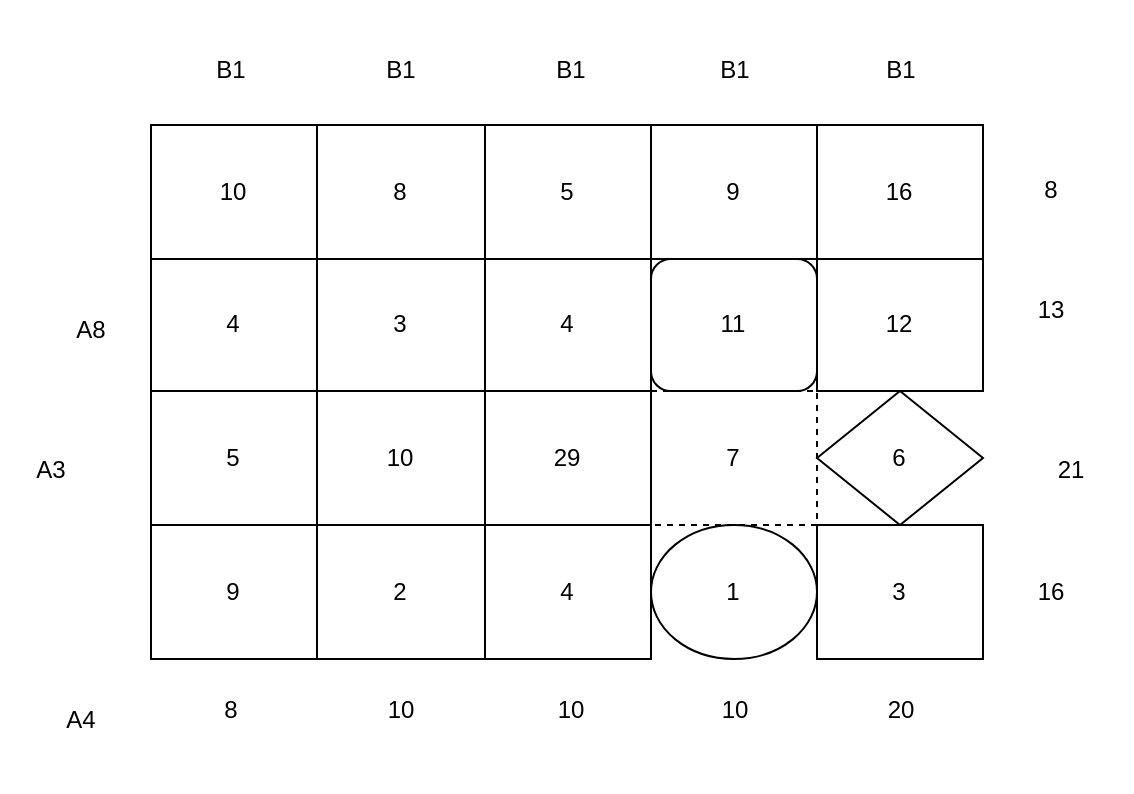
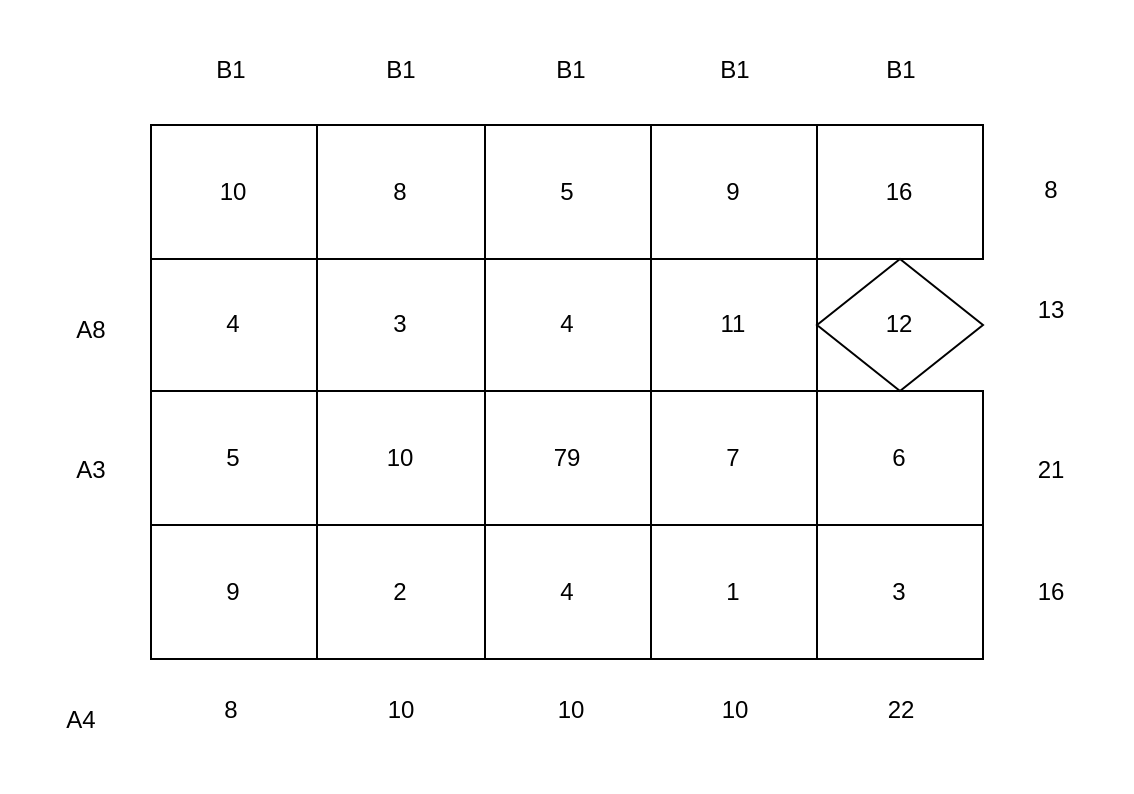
  <mxCell id="0" />
  <mxCell id="1" parent="0" />
  <mxCell id="2" value="" style="childLayout=tableLayout;recursiveResize=0;shadow=0;fillColor=none;" vertex="1" parent="1"><mxGeometry x="75" y="62" width="250" height="200" as="geometry" /></mxCell>
  <mxCell id="3" value="" style="shape=tableRow;horizontal=0;startSize=0;swimlaneHead=0;swimlaneBody=0;top=0;left=0;bottom=0;right=0;dropTarget=0;collapsible=0;recursiveResize=0;expand=0;fontStyle=0;fillColor=none;strokeColor=inherit;" vertex="1" parent="2"><mxGeometry width="250" height="67" as="geometry" /></mxCell>
  <mxCell id="4" value="10" style="connectable=0;recursiveResize=0;strokeColor=inherit;fillColor=none;align=center;whiteSpace=wrap;html=1;" vertex="1" parent="3"><mxGeometry width="83" height="67" as="geometry"><mxRectangle width="83" height="67" as="alternateBounds" /></mxGeometry></mxCell>
  <mxCell id="5" value="8" style="connectable=0;recursiveResize=0;strokeColor=inherit;fillColor=none;align=center;whiteSpace=wrap;html=1;" vertex="1" parent="3"><mxGeometry x="83" width="84" height="67" as="geometry"><mxRectangle width="84" height="67" as="alternateBounds" /></mxGeometry></mxCell>
  <mxCell id="6" value="5" style="connectable=0;recursiveResize=0;strokeColor=inherit;fillColor=none;align=center;whiteSpace=wrap;html=1;" vertex="1" parent="3"><mxGeometry x="167" width="83" height="67" as="geometry"><mxRectangle width="83" height="67" as="alternateBounds" /></mxGeometry></mxCell>
  <mxCell id="7" style="shape=tableRow;horizontal=0;startSize=0;swimlaneHead=0;swimlaneBody=0;top=0;left=0;bottom=0;right=0;dropTarget=0;collapsible=0;recursiveResize=0;expand=0;fontStyle=0;fillColor=none;strokeColor=inherit;" vertex="1" parent="2"><mxGeometry y="67" width="250" height="66" as="geometry" /></mxCell>
  <mxCell id="8" value="4" style="connectable=0;recursiveResize=0;strokeColor=inherit;fillColor=none;align=center;whiteSpace=wrap;html=1;" vertex="1" parent="7"><mxGeometry width="83" height="66" as="geometry"><mxRectangle width="83" height="66" as="alternateBounds" /></mxGeometry></mxCell>
  <mxCell id="9" value="3" style="connectable=0;recursiveResize=0;strokeColor=inherit;fillColor=none;align=center;whiteSpace=wrap;html=1;" vertex="1" parent="7"><mxGeometry x="83" width="84" height="66" as="geometry"><mxRectangle width="84" height="66" as="alternateBounds" /></mxGeometry></mxCell>
  <mxCell id="10" value="4" style="connectable=0;recursiveResize=0;strokeColor=inherit;fillColor=none;align=center;whiteSpace=wrap;html=1;" vertex="1" parent="7"><mxGeometry x="167" width="83" height="66" as="geometry"><mxRectangle width="83" height="66" as="alternateBounds" /></mxGeometry></mxCell>
  <mxCell id="11" style="shape=tableRow;horizontal=0;startSize=0;swimlaneHead=0;swimlaneBody=0;top=0;left=0;bottom=0;right=0;dropTarget=0;collapsible=0;recursiveResize=0;expand=0;fontStyle=0;fillColor=none;strokeColor=inherit;" vertex="1" parent="2"><mxGeometry y="133" width="250" height="67" as="geometry" /></mxCell>
  <mxCell id="12" value="5" style="connectable=0;recursiveResize=0;strokeColor=inherit;fillColor=none;align=center;whiteSpace=wrap;html=1;" vertex="1" parent="11"><mxGeometry width="83" height="67" as="geometry"><mxRectangle width="83" height="67" as="alternateBounds" /></mxGeometry></mxCell>
  <mxCell id="13" value="10" style="connectable=0;recursiveResize=0;strokeColor=inherit;fillColor=none;align=center;whiteSpace=wrap;html=1;" vertex="1" parent="11"><mxGeometry x="83" width="84" height="67" as="geometry"><mxRectangle width="84" height="67" as="alternateBounds" /></mxGeometry></mxCell>
- <mxCell id="14" value="29" style="connectable=0;recursiveResize=0;strokeColor=inherit;fillColor=none;align=center;whiteSpace=wrap;html=1;" vertex="1" parent="11"><mxGeometry x="167" width="83" height="67" as="geometry"><mxRectangle width="83" height="67" as="alternateBounds" /></mxGeometry></mxCell>
+ <mxCell id="14" value="79" style="connectable=0;recursiveResize=0;strokeColor=inherit;fillColor=none;align=center;whiteSpace=wrap;html=1;" vertex="1" parent="11"><mxGeometry x="167" width="83" height="67" as="geometry"><mxRectangle width="83" height="67" as="alternateBounds" /></mxGeometry></mxCell>
  <mxCell id="15" value="9" style="connectable=0;recursiveResize=0;strokeColor=inherit;fillColor=none;align=center;whiteSpace=wrap;html=1;" vertex="1" parent="1"><mxGeometry x="325" y="62" width="83" height="67" as="geometry"><mxRectangle width="83" height="67" as="alternateBounds" /></mxGeometry></mxCell>
- <mxCell id="16" value="11" style="connectable=0;recursiveResize=0;strokeColor=inherit;fillColor=none;align=center;whiteSpace=wrap;html=1;rounded=1;" vertex="1" parent="1"><mxGeometry x="325" y="129" width="83" height="66" as="geometry"><mxRectangle width="83" height="66" as="alternateBounds" /></mxGeometry></mxCell>
+ <mxCell id="16" value="11" style="connectable=0;recursiveResize=0;strokeColor=inherit;fillColor=none;align=center;whiteSpace=wrap;html=1;" vertex="1" parent="1"><mxGeometry x="325" y="129" width="83" height="66" as="geometry"><mxRectangle width="83" height="66" as="alternateBounds" /></mxGeometry></mxCell>
  <mxCell id="17" value="7" style="connectable=0;recursiveResize=0;strokeColor=inherit;fillColor=none;align=center;whiteSpace=wrap;html=1;dashed=1;" vertex="1" parent="1"><mxGeometry x="325" y="195" width="83" height="67" as="geometry"><mxRectangle width="83" height="67" as="alternateBounds" /></mxGeometry></mxCell>
  <mxCell id="18" value="16" style="connectable=0;recursiveResize=0;strokeColor=inherit;fillColor=none;align=center;whiteSpace=wrap;html=1;" vertex="1" parent="1"><mxGeometry x="408" y="62" width="83" height="67" as="geometry"><mxRectangle width="83" height="67" as="alternateBounds" /></mxGeometry></mxCell>
- <mxCell id="19" value="12" style="connectable=0;recursiveResize=0;strokeColor=inherit;fillColor=none;align=center;whiteSpace=wrap;html=1;" vertex="1" parent="1"><mxGeometry x="408" y="129" width="83" height="66" as="geometry"><mxRectangle width="83" height="66" as="alternateBounds" /></mxGeometry></mxCell>
- <mxCell id="20" value="6" style="rhombus;connectable=0;recursiveResize=0;strokeColor=inherit;fillColor=none;align=center;whiteSpace=wrap;html=1;" vertex="1" parent="1"><mxGeometry x="408" y="195" width="83" height="67" as="geometry"><mxRectangle width="83" height="67" as="alternateBounds" /></mxGeometry></mxCell>
+ <mxCell id="19" value="12" style="rhombus;connectable=0;recursiveResize=0;strokeColor=inherit;fillColor=none;align=center;whiteSpace=wrap;html=1;" vertex="1" parent="1"><mxGeometry x="408" y="129" width="83" height="66" as="geometry"><mxRectangle width="83" height="66" as="alternateBounds" /></mxGeometry></mxCell>
+ <mxCell id="20" value="6" style="connectable=0;recursiveResize=0;strokeColor=inherit;fillColor=none;align=center;whiteSpace=wrap;html=1;" vertex="1" parent="1"><mxGeometry x="408" y="195" width="83" height="67" as="geometry"><mxRectangle width="83" height="67" as="alternateBounds" /></mxGeometry></mxCell>
  <mxCell id="21" style="shape=tableRow;horizontal=0;startSize=0;swimlaneHead=0;swimlaneBody=0;top=0;left=0;bottom=0;right=0;dropTarget=0;collapsible=0;recursiveResize=0;expand=0;fontStyle=0;fillColor=none;strokeColor=inherit;" vertex="1" parent="1"><mxGeometry x="75" y="262" width="250" height="67" as="geometry" /></mxCell>
  <mxCell id="22" value="9" style="connectable=0;recursiveResize=0;strokeColor=inherit;fillColor=none;align=center;whiteSpace=wrap;html=1;" vertex="1" parent="21"><mxGeometry width="83" height="67" as="geometry"><mxRectangle width="83" height="67" as="alternateBounds" /></mxGeometry></mxCell>
  <mxCell id="23" value="2" style="connectable=0;recursiveResize=0;strokeColor=inherit;fillColor=none;align=center;whiteSpace=wrap;html=1;" vertex="1" parent="21"><mxGeometry x="83" width="84" height="67" as="geometry"><mxRectangle width="84" height="67" as="alternateBounds" /></mxGeometry></mxCell>
  <mxCell id="24" value="4" style="connectable=0;recursiveResize=0;strokeColor=inherit;fillColor=none;align=center;whiteSpace=wrap;html=1;" vertex="1" parent="21"><mxGeometry x="167" width="83" height="67" as="geometry"><mxRectangle width="83" height="67" as="alternateBounds" /></mxGeometry></mxCell>
- <mxCell id="25" value="1" style="ellipse;connectable=0;recursiveResize=0;strokeColor=inherit;fillColor=none;align=center;whiteSpace=wrap;html=1;" vertex="1" parent="1"><mxGeometry x="325" y="262" width="83" height="67" as="geometry"><mxRectangle width="83" height="67" as="alternateBounds" /></mxGeometry></mxCell>
+ <mxCell id="25" value="1" style="connectable=0;recursiveResize=0;strokeColor=inherit;fillColor=none;align=center;whiteSpace=wrap;html=1;" vertex="1" parent="1"><mxGeometry x="325" y="262" width="83" height="67" as="geometry"><mxRectangle width="83" height="67" as="alternateBounds" /></mxGeometry></mxCell>
  <mxCell id="26" value="3" style="connectable=0;recursiveResize=0;strokeColor=inherit;fillColor=none;align=center;whiteSpace=wrap;html=1;" vertex="1" parent="1"><mxGeometry x="408" y="262" width="83" height="67" as="geometry"><mxRectangle width="83" height="67" as="alternateBounds" /></mxGeometry></mxCell>
  <mxCell id="27" value="A8" style="text;html=1;align=center;verticalAlign=middle;resizable=0;points=[];autosize=1;strokeColor=none;fillColor=none;" vertex="1" parent="1"><mxGeometry x="25" y="150" width="40" height="30" as="geometry" /></mxCell>
- <mxCell id="28" value="A3" style="text;html=1;align=center;verticalAlign=middle;resizable=0;points=[];autosize=1;strokeColor=none;fillColor=none;" vertex="1" parent="1"><mxGeometry x="5" y="220" width="40" height="30" as="geometry" /></mxCell>
+ <mxCell id="28" value="A3" style="text;html=1;align=center;verticalAlign=middle;resizable=0;points=[];autosize=1;strokeColor=none;fillColor=none;" vertex="1" parent="1"><mxGeometry x="25" y="220" width="40" height="30" as="geometry" /></mxCell>
  <mxCell id="29" value="A4" style="text;html=1;align=center;verticalAlign=middle;resizable=0;points=[];autosize=1;strokeColor=none;fillColor=none;" vertex="1" parent="1"><mxGeometry x="20" y="345" width="40" height="30" as="geometry" /></mxCell>
  <mxCell id="30" value="B1" style="text;html=1;align=center;verticalAlign=middle;resizable=0;points=[];autosize=1;strokeColor=none;fillColor=none;" vertex="1" parent="1"><mxGeometry x="95" y="20" width="40" height="30" as="geometry" /></mxCell>
  <mxCell id="31" value="B1" style="text;html=1;align=center;verticalAlign=middle;resizable=0;points=[];autosize=1;strokeColor=none;fillColor=none;" vertex="1" parent="1"><mxGeometry x="180" y="20" width="40" height="30" as="geometry" /></mxCell>
  <mxCell id="32" value="B1" style="text;html=1;align=center;verticalAlign=middle;resizable=0;points=[];autosize=1;strokeColor=none;fillColor=none;" vertex="1" parent="1"><mxGeometry x="265" y="20" width="40" height="30" as="geometry" /></mxCell>
  <mxCell id="33" value="B1" style="text;html=1;align=center;verticalAlign=middle;resizable=0;points=[];autosize=1;strokeColor=none;fillColor=none;" vertex="1" parent="1"><mxGeometry x="346.5" y="20" width="40" height="30" as="geometry" /></mxCell>
  <mxCell id="34" value="B1" style="text;html=1;align=center;verticalAlign=middle;resizable=0;points=[];autosize=1;strokeColor=none;fillColor=none;" vertex="1" parent="1"><mxGeometry x="429.5" y="20" width="40" height="30" as="geometry" /></mxCell>
  <mxCell id="35" value="8" style="text;html=1;align=center;verticalAlign=middle;resizable=0;points=[];autosize=1;strokeColor=none;fillColor=none;" vertex="1" parent="1"><mxGeometry x="510" y="80" width="30" height="30" as="geometry" /></mxCell>
  <mxCell id="36" value="13" style="text;html=1;align=center;verticalAlign=middle;resizable=0;points=[];autosize=1;strokeColor=none;fillColor=none;" vertex="1" parent="1"><mxGeometry x="505" y="140" width="40" height="30" as="geometry" /></mxCell>
- <mxCell id="37" value="21" style="text;html=1;align=center;verticalAlign=middle;resizable=0;points=[];autosize=1;strokeColor=none;fillColor=none;" vertex="1" parent="1"><mxGeometry x="515" y="220" width="40" height="30" as="geometry" /></mxCell>
+ <mxCell id="37" value="21" style="text;html=1;align=center;verticalAlign=middle;resizable=0;points=[];autosize=1;strokeColor=none;fillColor=none;" vertex="1" parent="1"><mxGeometry x="505" y="220" width="40" height="30" as="geometry" /></mxCell>
  <mxCell id="38" value="16" style="text;html=1;align=center;verticalAlign=middle;resizable=0;points=[];autosize=1;strokeColor=none;fillColor=none;" vertex="1" parent="1"><mxGeometry x="505" y="280.5" width="40" height="30" as="geometry" /></mxCell>
  <mxCell id="39" value="8" style="text;html=1;align=center;verticalAlign=middle;resizable=0;points=[];autosize=1;strokeColor=none;fillColor=none;" vertex="1" parent="1"><mxGeometry x="100" y="340" width="30" height="30" as="geometry" /></mxCell>
  <mxCell id="40" value="10" style="text;html=1;align=center;verticalAlign=middle;resizable=0;points=[];autosize=1;strokeColor=none;fillColor=none;" vertex="1" parent="1"><mxGeometry x="180" y="340" width="40" height="30" as="geometry" /></mxCell>
  <mxCell id="41" value="10" style="text;html=1;align=center;verticalAlign=middle;resizable=0;points=[];autosize=1;strokeColor=none;fillColor=none;" vertex="1" parent="1"><mxGeometry x="265" y="340" width="40" height="30" as="geometry" /></mxCell>
  <mxCell id="42" value="10" style="text;html=1;align=center;verticalAlign=middle;resizable=0;points=[];autosize=1;strokeColor=none;fillColor=none;" vertex="1" parent="1"><mxGeometry x="346.5" y="340" width="40" height="30" as="geometry" /></mxCell>
- <mxCell id="43" value="20" style="text;html=1;align=center;verticalAlign=middle;resizable=0;points=[];autosize=1;strokeColor=none;fillColor=none;" vertex="1" parent="1"><mxGeometry x="429.5" y="340" width="40" height="30" as="geometry" /></mxCell>
+ <mxCell id="43" value="22" style="text;html=1;align=center;verticalAlign=middle;resizable=0;points=[];autosize=1;strokeColor=none;fillColor=none;" vertex="1" parent="1"><mxGeometry x="429.5" y="340" width="40" height="30" as="geometry" /></mxCell>
